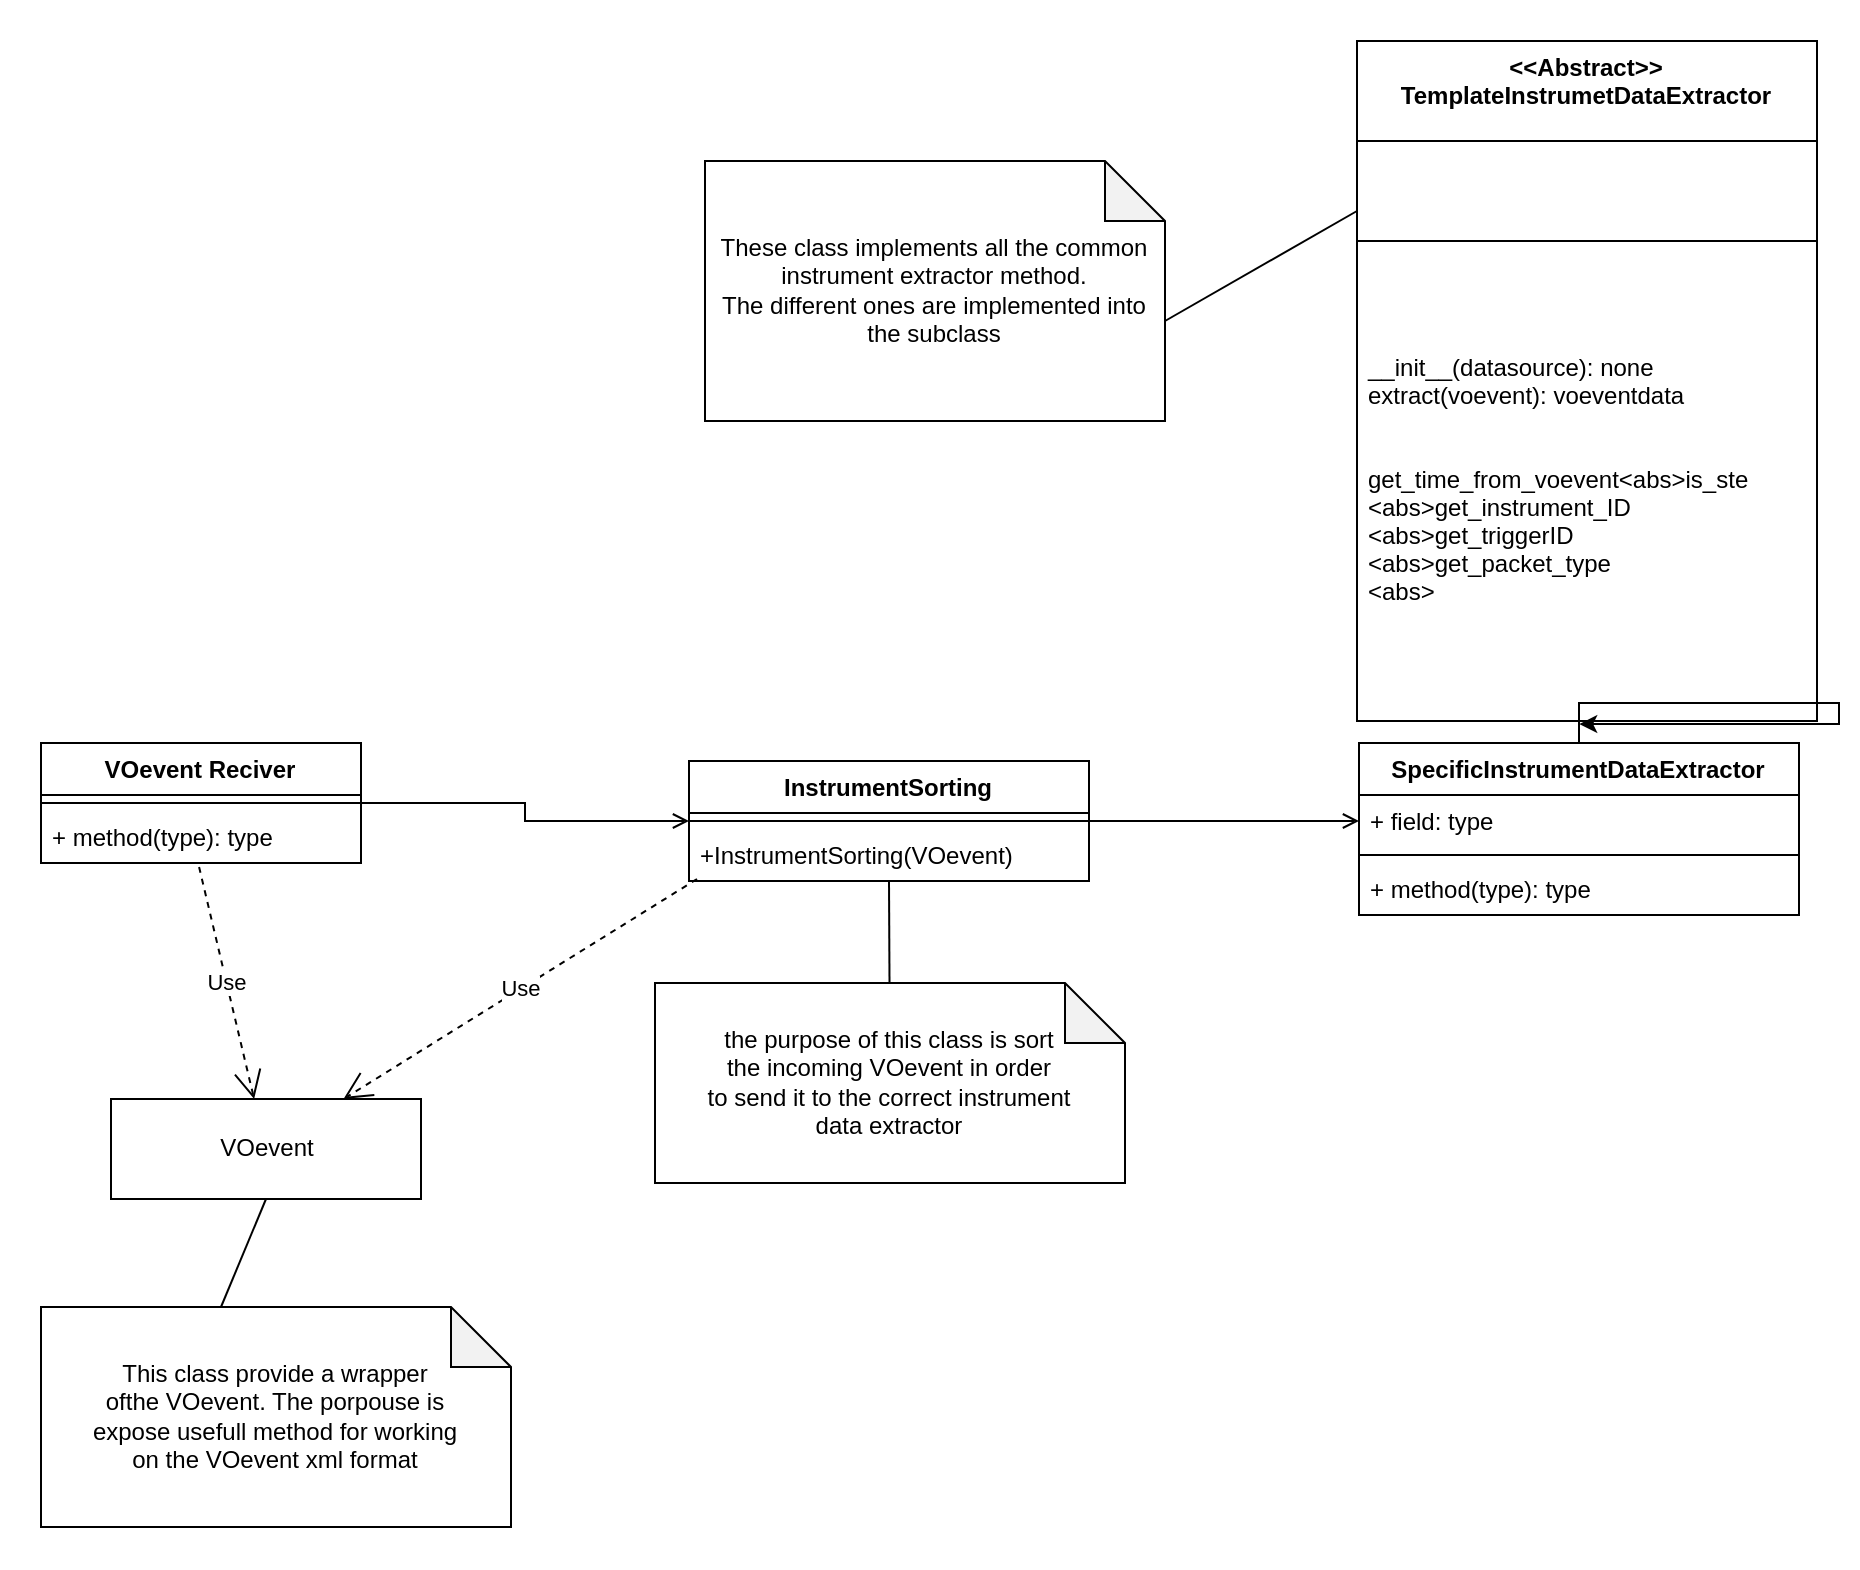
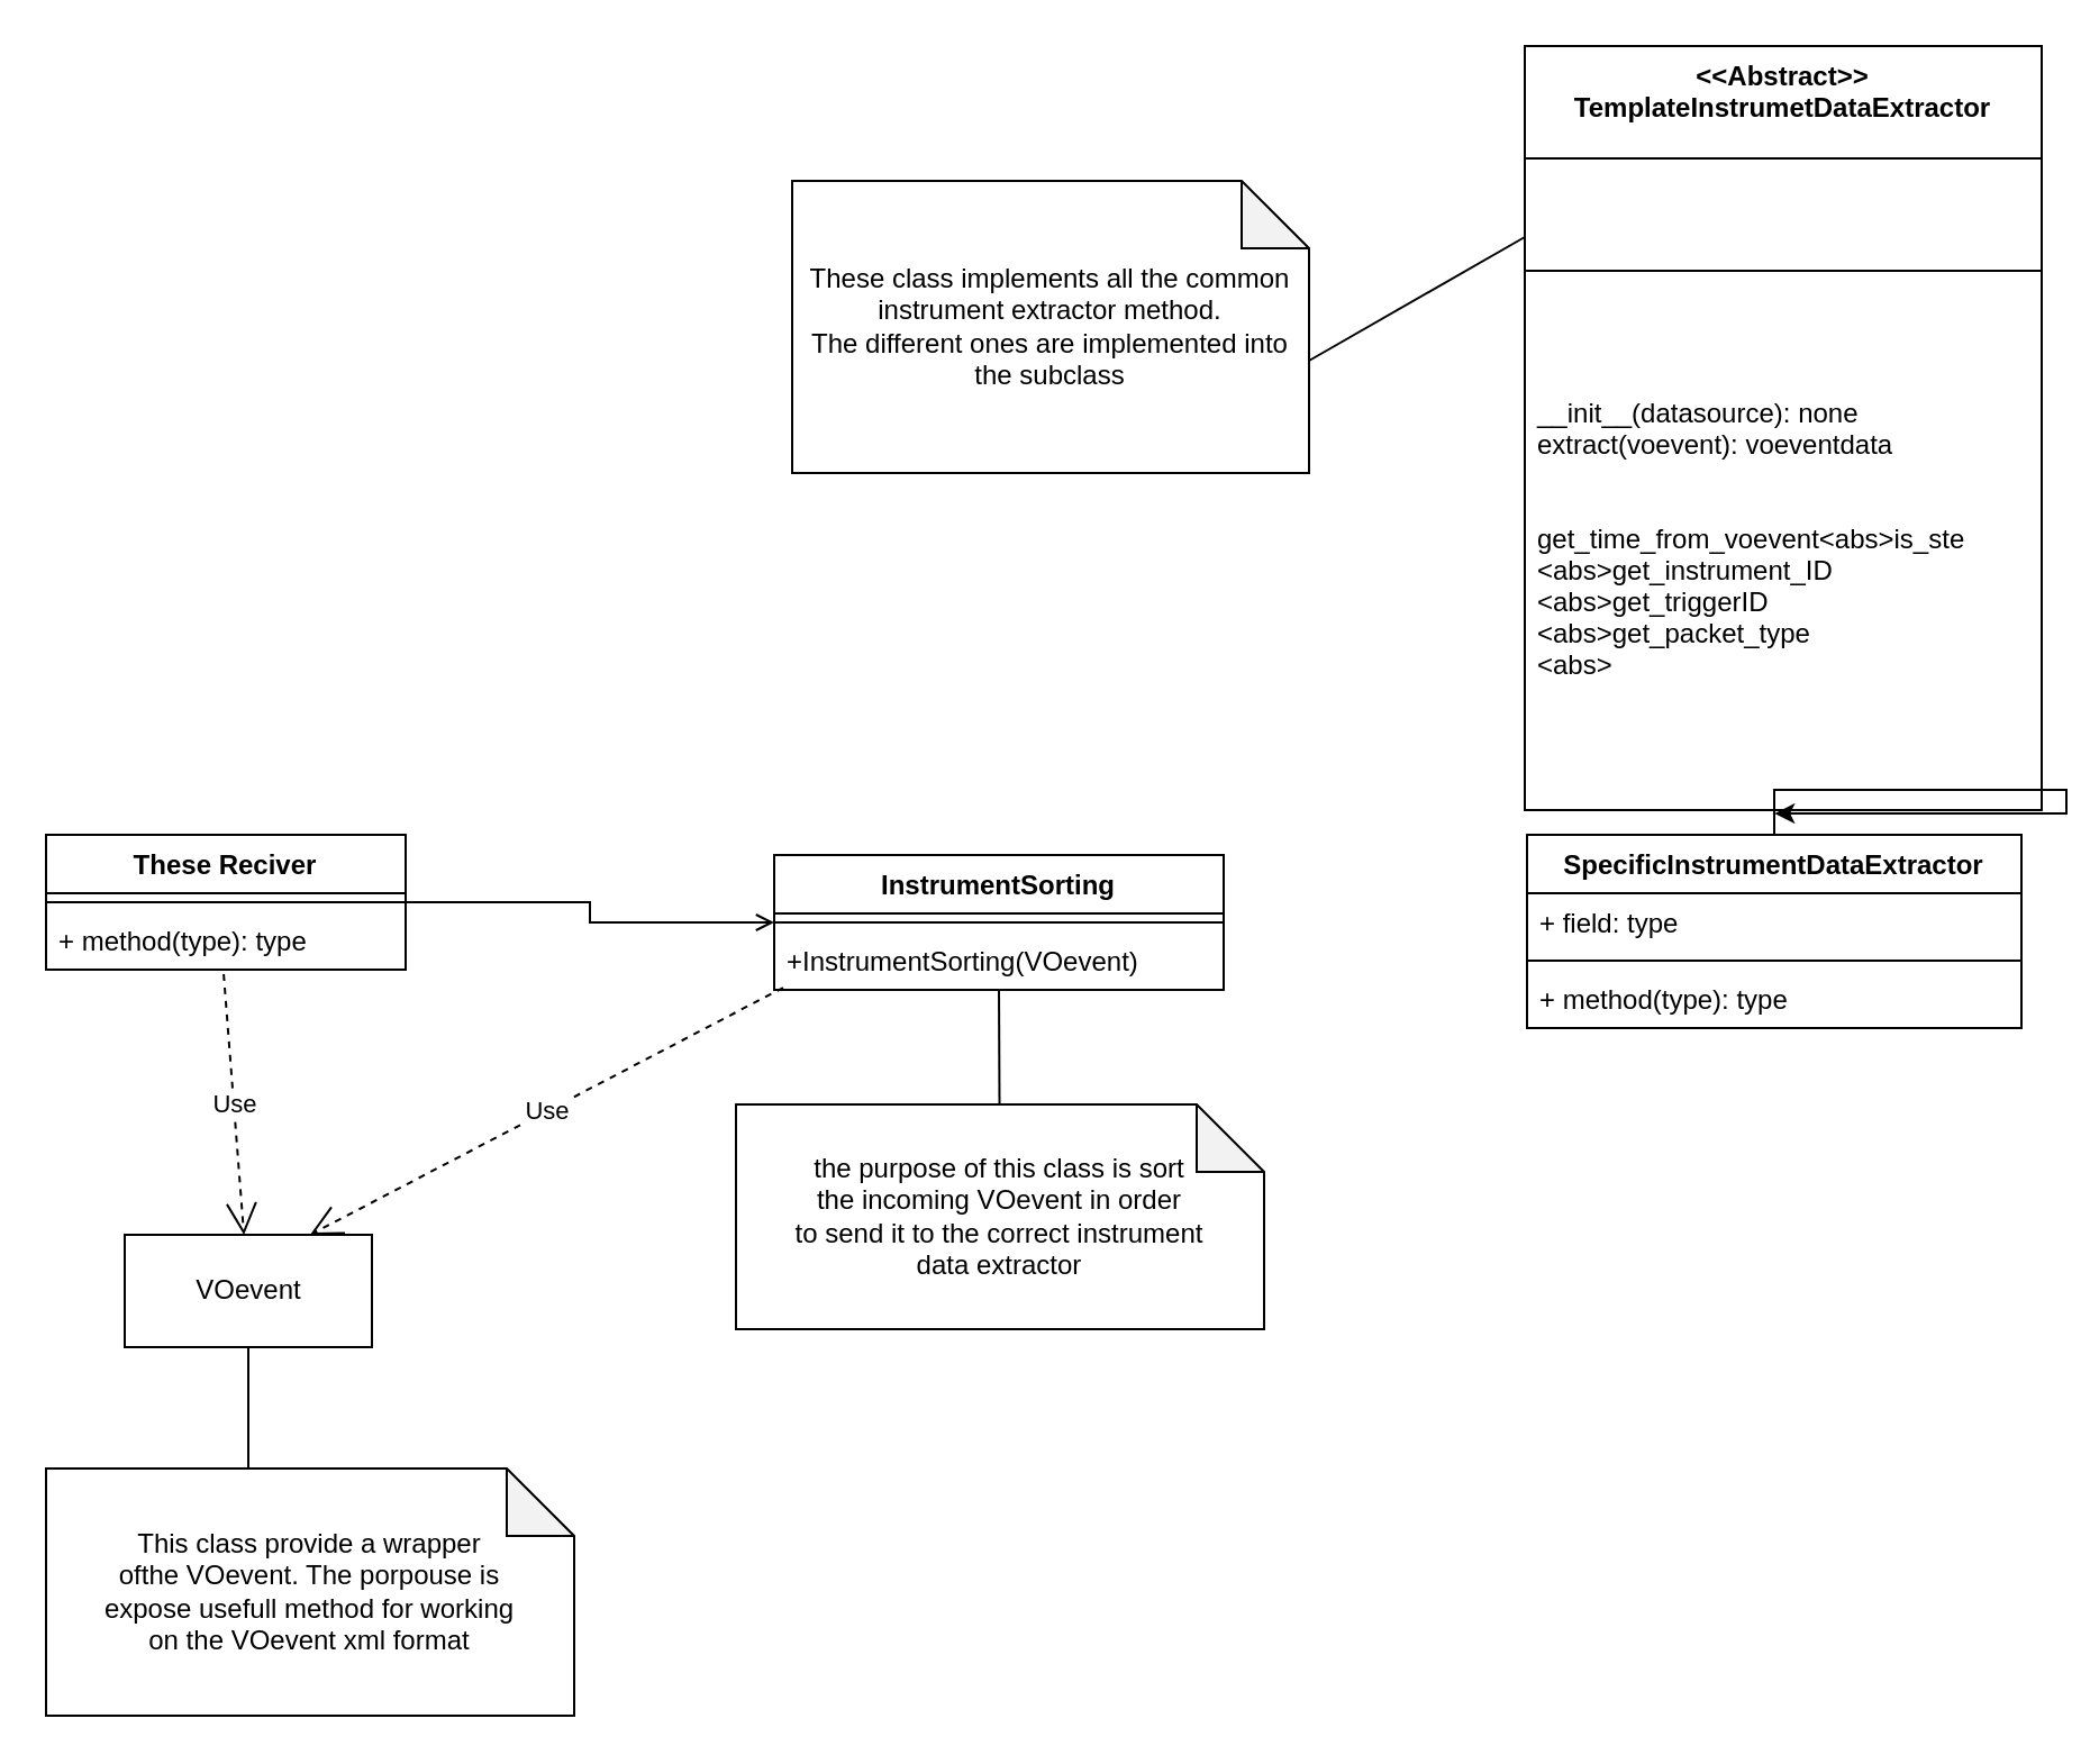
  <mxCell id="0" />
  <mxCell id="1" parent="0" />
- <mxCell id="2" value="VOevent" style="html=1;" vertex="1" parent="1"><mxGeometry x="55" y="549" width="155" height="50" as="geometry" /></mxCell>
- <mxCell id="3" style="edgeStyle=orthogonalEdgeStyle;rounded=0;orthogonalLoop=1;jettySize=auto;html=1;entryX=0;entryY=0.5;entryDx=0;entryDy=0;startArrow=none;startFill=0;endArrow=open;endFill=0;" edge="1" parent="1" source="4" target="15"><mxGeometry relative="1" as="geometry" /></mxCell>
+ <mxCell id="2" value="VOevent" style="html=1;" vertex="1" parent="1"><mxGeometry x="55" y="549" width="110" height="50" as="geometry" /></mxCell>
  <mxCell id="4" value="InstrumentSorting" style="swimlane;fontStyle=1;align=center;verticalAlign=top;childLayout=stackLayout;horizontal=1;startSize=26;horizontalStack=0;resizeParent=1;resizeParentMax=0;resizeLast=0;collapsible=1;marginBottom=0;" vertex="1" parent="1"><mxGeometry x="344" y="380" width="200" height="60" as="geometry" /></mxCell>
  <mxCell id="5" value="" style="line;strokeWidth=1;fillColor=none;align=left;verticalAlign=middle;spacingTop=-1;spacingLeft=3;spacingRight=3;rotatable=0;labelPosition=right;points=[];portConstraint=eastwest;strokeColor=inherit;" vertex="1" parent="4"><mxGeometry y="26" width="200" height="8" as="geometry" /></mxCell>
  <mxCell id="6" value="+InstrumentSorting(VOevent)" style="text;strokeColor=none;fillColor=none;align=left;verticalAlign=top;spacingLeft=4;spacingRight=4;overflow=hidden;rotatable=0;points=[[0,0.5],[1,0.5]];portConstraint=eastwest;" vertex="1" parent="4"><mxGeometry y="34" width="200" height="26" as="geometry" /></mxCell>
  <mxCell id="7" style="edgeStyle=orthogonalEdgeStyle;rounded=0;orthogonalLoop=1;jettySize=auto;html=1;startArrow=none;startFill=0;endArrow=open;endFill=0;" edge="1" parent="1" source="8" target="5"><mxGeometry relative="1" as="geometry" /></mxCell>
- <mxCell id="8" value="VOevent Reciver" style="swimlane;fontStyle=1;align=center;verticalAlign=top;childLayout=stackLayout;horizontal=1;startSize=26;horizontalStack=0;resizeParent=1;resizeParentMax=0;resizeLast=0;collapsible=1;marginBottom=0;" vertex="1" parent="1"><mxGeometry x="20" y="371" width="160" height="60" as="geometry" /></mxCell>
+ <mxCell id="8" value="These Reciver" style="swimlane;fontStyle=1;align=center;verticalAlign=top;childLayout=stackLayout;horizontal=1;startSize=26;horizontalStack=0;resizeParent=1;resizeParentMax=0;resizeLast=0;collapsible=1;marginBottom=0;" vertex="1" parent="1"><mxGeometry x="20" y="371" width="160" height="60" as="geometry" /></mxCell>
  <mxCell id="9" value="" style="line;strokeWidth=1;fillColor=none;align=left;verticalAlign=middle;spacingTop=-1;spacingLeft=3;spacingRight=3;rotatable=0;labelPosition=right;points=[];portConstraint=eastwest;strokeColor=inherit;" vertex="1" parent="8"><mxGeometry y="26" width="160" height="8" as="geometry" /></mxCell>
  <mxCell id="10" value="+ method(type): type" style="text;strokeColor=none;fillColor=none;align=left;verticalAlign=top;spacingLeft=4;spacingRight=4;overflow=hidden;rotatable=0;points=[[0,0.5],[1,0.5]];portConstraint=eastwest;" vertex="1" parent="8"><mxGeometry y="34" width="160" height="26" as="geometry" /></mxCell>
  <mxCell id="11" value="Use" style="endArrow=open;endSize=12;dashed=1;html=1;rounded=0;exitX=0.494;exitY=1.077;exitDx=0;exitDy=0;exitPerimeter=0;" edge="1" parent="1" source="10" target="2"><mxGeometry width="160" relative="1" as="geometry"><mxPoint x="110" y="310" as="sourcePoint" /><mxPoint x="270" y="310" as="targetPoint" /></mxGeometry></mxCell>
  <mxCell id="12" value="Use" style="endArrow=open;endSize=12;dashed=1;html=1;rounded=0;exitX=0.02;exitY=0.962;exitDx=0;exitDy=0;exitPerimeter=0;entryX=0.75;entryY=0;entryDx=0;entryDy=0;" edge="1" parent="1" source="6" target="2"><mxGeometry width="160" relative="1" as="geometry"><mxPoint x="227" y="429" as="sourcePoint" /><mxPoint x="387" y="429" as="targetPoint" /></mxGeometry></mxCell>
  <mxCell id="13" style="edgeStyle=orthogonalEdgeStyle;rounded=0;orthogonalLoop=1;jettySize=auto;html=1;entryX=0.483;entryY=1.008;entryDx=0;entryDy=0;entryPerimeter=0;" edge="1" parent="1" source="14" target="20"><mxGeometry relative="1" as="geometry" /></mxCell>
  <mxCell id="14" value="SpecificInstrumentDataExtractor" style="swimlane;fontStyle=1;align=center;verticalAlign=top;childLayout=stackLayout;horizontal=1;startSize=26;horizontalStack=0;resizeParent=1;resizeParentMax=0;resizeLast=0;collapsible=1;marginBottom=0;" vertex="1" parent="1"><mxGeometry x="679" y="371" width="220" height="86" as="geometry" /></mxCell>
  <mxCell id="15" value="+ field: type" style="text;strokeColor=none;fillColor=none;align=left;verticalAlign=top;spacingLeft=4;spacingRight=4;overflow=hidden;rotatable=0;points=[[0,0.5],[1,0.5]];portConstraint=eastwest;" vertex="1" parent="14"><mxGeometry y="26" width="220" height="26" as="geometry" /></mxCell>
  <mxCell id="16" value="" style="line;strokeWidth=1;fillColor=none;align=left;verticalAlign=middle;spacingTop=-1;spacingLeft=3;spacingRight=3;rotatable=0;labelPosition=right;points=[];portConstraint=eastwest;strokeColor=inherit;" vertex="1" parent="14"><mxGeometry y="52" width="220" height="8" as="geometry" /></mxCell>
  <mxCell id="17" value="+ method(type): type" style="text;strokeColor=none;fillColor=none;align=left;verticalAlign=top;spacingLeft=4;spacingRight=4;overflow=hidden;rotatable=0;points=[[0,0.5],[1,0.5]];portConstraint=eastwest;" vertex="1" parent="14"><mxGeometry y="60" width="220" height="26" as="geometry" /></mxCell>
  <mxCell id="18" value="&lt;&lt;Abstract&gt;&gt;&#10;TemplateInstrumetDataExtractor" style="swimlane;fontStyle=1;align=center;verticalAlign=top;childLayout=stackLayout;horizontal=1;startSize=50;horizontalStack=0;resizeParent=1;resizeParentMax=0;resizeLast=0;collapsible=1;marginBottom=0;" vertex="1" parent="1"><mxGeometry x="678" y="20" width="230" height="340" as="geometry" /></mxCell>
  <mxCell id="19" value="" style="line;strokeWidth=1;fillColor=none;align=left;verticalAlign=middle;spacingTop=-1;spacingLeft=3;spacingRight=3;rotatable=0;labelPosition=right;points=[];portConstraint=eastwest;strokeColor=inherit;" vertex="1" parent="18"><mxGeometry y="50" width="230" height="100" as="geometry" /></mxCell>
  <mxCell id="20" value="__init__(datasource): none&#10;extract(voevent): voeventdata&#10;&#10;&#10;get_time_from_voevent&lt;abs&gt;is_ste&#10;&lt;abs&gt;get_instrument_ID&#10;&lt;abs&gt;get_triggerID&#10;&lt;abs&gt;get_packet_type&#10;&lt;abs&gt;&#10;&#10;" style="text;strokeColor=none;fillColor=none;align=left;verticalAlign=top;spacingLeft=4;spacingRight=4;overflow=hidden;rotatable=0;points=[[0,0.5],[1,0.5]];portConstraint=eastwest;" vertex="1" parent="18"><mxGeometry y="150" width="230" height="190" as="geometry" /></mxCell>
  <mxCell id="21" value="&lt;div&gt;This class provide a wrapper &lt;br&gt;&lt;/div&gt;&lt;div&gt;ofthe VOevent. The porpouse is&lt;/div&gt;expose usefull method for working&lt;br&gt;on the VOevent xml format" style="shape=note;whiteSpace=wrap;html=1;backgroundOutline=1;darkOpacity=0.05;" vertex="1" parent="1"><mxGeometry x="20" y="653" width="235" height="110" as="geometry" /></mxCell>
  <mxCell id="22" value="" style="endArrow=none;html=1;rounded=0;entryX=0.5;entryY=1;entryDx=0;entryDy=0;exitX=0;exitY=0;exitDx=90;exitDy=0;exitPerimeter=0;" edge="1" parent="1" source="21" target="2"><mxGeometry width="50" height="50" relative="1" as="geometry"><mxPoint x="375" y="894" as="sourcePoint" /><mxPoint x="425" y="844" as="targetPoint" /></mxGeometry></mxCell>
  <mxCell id="23" value="&lt;div&gt;the purpose of this class is sort&lt;/div&gt;&lt;div&gt;the incoming VOevent in order&lt;/div&gt;&lt;div&gt;to send it to the correct instrument&lt;/div&gt;data extractor" style="shape=note;whiteSpace=wrap;html=1;backgroundOutline=1;darkOpacity=0.05;" vertex="1" parent="1"><mxGeometry x="327" y="491" width="235" height="100" as="geometry" /></mxCell>
  <mxCell id="24" value="" style="endArrow=none;html=1;rounded=0;entryX=0.5;entryY=1;entryDx=0;entryDy=0;" edge="1" parent="1" source="23" target="4"><mxGeometry width="50" height="50" relative="1" as="geometry"><mxPoint x="494" y="699" as="sourcePoint" /><mxPoint x="544" y="649" as="targetPoint" /></mxGeometry></mxCell>
  <mxCell id="25" value="&lt;div&gt;These class implements all the common &lt;br&gt;&lt;/div&gt;&lt;div&gt;instrument extractor method. &lt;br&gt;The different ones are implemented into the subclass&lt;br&gt;&lt;/div&gt;" style="shape=note;whiteSpace=wrap;html=1;backgroundOutline=1;darkOpacity=0.05;" vertex="1" parent="1"><mxGeometry x="352" y="80" width="230" height="130" as="geometry" /></mxCell>
  <mxCell id="26" value="" style="endArrow=none;html=1;rounded=0;exitX=0;exitY=0.25;exitDx=0;exitDy=0;entryX=0;entryY=0;entryDx=230;entryDy=80;entryPerimeter=0;" edge="1" parent="1" source="18" target="25"><mxGeometry width="50" height="50" relative="1" as="geometry"><mxPoint x="1052" y="269" as="sourcePoint" /><mxPoint x="1102" y="219" as="targetPoint" /></mxGeometry></mxCell>
